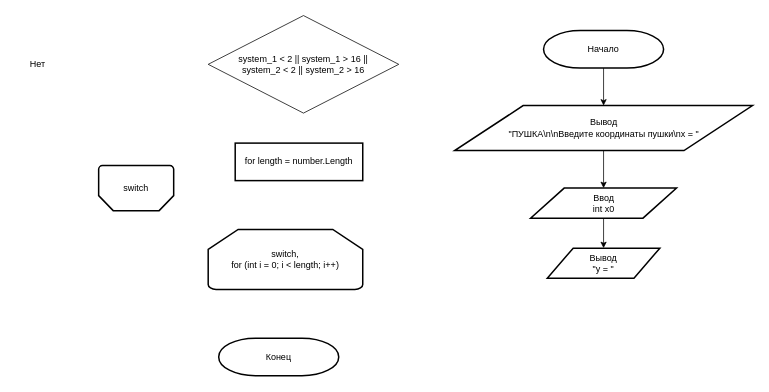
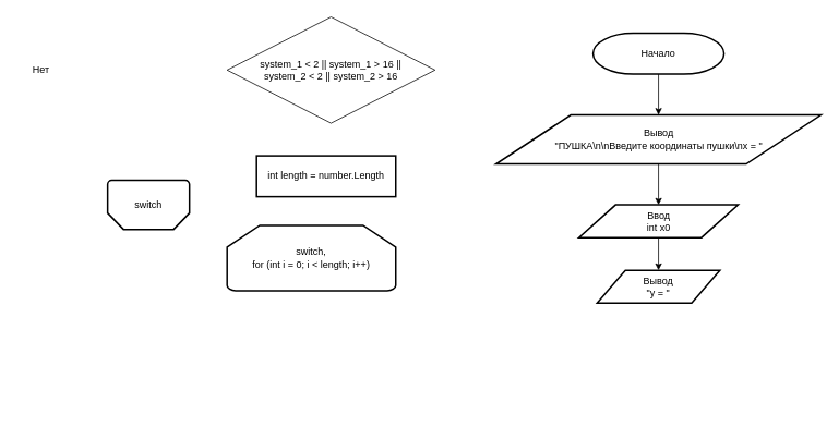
  <mxCell id="0" />
  <mxCell id="1" parent="0" />
  <mxCell id="2" style="edgeStyle=orthogonalEdgeStyle;rounded=0;orthogonalLoop=1;jettySize=auto;html=1;exitX=0.5;exitY=1;exitDx=0;exitDy=0;exitPerimeter=0;entryX=0.5;entryY=0;entryDx=0;entryDy=0;" edge="1" parent="1" source="3" target="7"><mxGeometry relative="1" as="geometry" /></mxCell>
  <mxCell id="3" value="Начало" style="strokeWidth=2;html=1;shape=mxgraph.flowchart.terminator;whiteSpace=wrap;" parent="1" vertex="1"><mxGeometry x="724" y="40" width="160" height="50" as="geometry" /></mxCell>
- <mxCell id="4" value="for length = number.Length" style="rounded=1;whiteSpace=wrap;html=1;absoluteArcSize=1;arcSize=0;strokeWidth=2;" parent="1" vertex="1"><mxGeometry x="313" y="190" width="170" height="50" as="geometry" /></mxCell>
- <mxCell id="5" value="switch,&lt;br&gt;for (int i = 0; i &amp;lt; length; i++)" style="strokeWidth=2;html=1;shape=mxgraph.flowchart.loop_limit;whiteSpace=wrap;" parent="1" vertex="1"><mxGeometry x="277" y="305" width="206" height="80" as="geometry" /></mxCell>
+ <mxCell id="4" value="int length = number.Length" style="rounded=1;whiteSpace=wrap;html=1;absoluteArcSize=1;arcSize=0;strokeWidth=2;" parent="1" vertex="1"><mxGeometry x="313" y="190" width="170" height="50" as="geometry" /></mxCell>
+ <mxCell id="5" value="switch,&lt;br&gt;for (int i = 0; i &amp;lt; length; i++)" style="strokeWidth=2;html=1;shape=mxgraph.flowchart.loop_limit;whiteSpace=wrap;" parent="1" vertex="1"><mxGeometry x="277" y="275" width="206" height="80" as="geometry" /></mxCell>
  <mxCell id="6" style="edgeStyle=orthogonalEdgeStyle;rounded=0;orthogonalLoop=1;jettySize=auto;html=1;exitX=0.5;exitY=1;exitDx=0;exitDy=0;entryX=0.5;entryY=0;entryDx=0;entryDy=0;" edge="1" parent="1" source="7" target="15"><mxGeometry relative="1" as="geometry" /></mxCell>
  <mxCell id="7" value="Вывод&lt;br&gt;&quot;ПУШКА\n\nВведите координаты пушки\nx = &quot;" style="shape=parallelogram;html=1;strokeWidth=2;perimeter=parallelogramPerimeter;whiteSpace=wrap;rounded=1;arcSize=0;size=0.23;" parent="1" vertex="1"><mxGeometry x="605.5" y="140" width="397" height="60" as="geometry" /></mxCell>
  <mxCell id="8" value="" style="group" parent="1" vertex="1" connectable="0"><mxGeometry x="131" y="220" width="100" height="60" as="geometry" /></mxCell>
  <mxCell id="9" value="" style="strokeWidth=2;html=1;shape=mxgraph.flowchart.loop_limit;whiteSpace=wrap;rotation=-180;" parent="8" vertex="1"><mxGeometry width="100" height="60" as="geometry" /></mxCell>
  <mxCell id="10" value="switch" style="text;html=1;strokeColor=none;fillColor=none;align=center;verticalAlign=middle;whiteSpace=wrap;rounded=0;" parent="8" vertex="1"><mxGeometry x="20" y="15" width="60" height="30" as="geometry" /></mxCell>
  <mxCell id="11" value="system_1 &amp;lt; 2 || system_1 &amp;gt; 16 ||&lt;br&gt;system_2 &amp;lt; 2 || system_2 &amp;gt; 16" style="rhombus;whiteSpace=wrap;html=1;" parent="1" vertex="1"><mxGeometry x="277" y="20" width="254" height="130" as="geometry" /></mxCell>
  <mxCell id="12" value="Нет" style="text;html=1;strokeColor=none;fillColor=none;align=center;verticalAlign=middle;whiteSpace=wrap;rounded=0;" parent="1" vertex="1"><mxGeometry x="20" y="70" width="60" height="30" as="geometry" /></mxCell>
- <mxCell id="13" value="Конец" style="strokeWidth=2;html=1;shape=mxgraph.flowchart.terminator;whiteSpace=wrap;" parent="1" vertex="1"><mxGeometry x="291" y="450" width="160" height="50" as="geometry" /></mxCell>
  <mxCell id="14" style="edgeStyle=orthogonalEdgeStyle;rounded=0;orthogonalLoop=1;jettySize=auto;html=1;exitX=0.5;exitY=1;exitDx=0;exitDy=0;entryX=0.5;entryY=0;entryDx=0;entryDy=0;" edge="1" parent="1" source="15" target="16"><mxGeometry relative="1" as="geometry" /></mxCell>
  <mxCell id="15" value="Ввод&lt;br&gt;int x0" style="shape=parallelogram;html=1;strokeWidth=2;perimeter=parallelogramPerimeter;whiteSpace=wrap;rounded=1;arcSize=0;size=0.23;" vertex="1" parent="1"><mxGeometry x="706.75" y="250" width="194.5" height="40" as="geometry" /></mxCell>
  <mxCell id="16" value="Вывод&lt;br&gt;&quot;y = &quot;" style="shape=parallelogram;html=1;strokeWidth=2;perimeter=parallelogramPerimeter;whiteSpace=wrap;rounded=1;arcSize=0;size=0.23;" vertex="1" parent="1"><mxGeometry x="729" y="330" width="150" height="40" as="geometry" /></mxCell>
